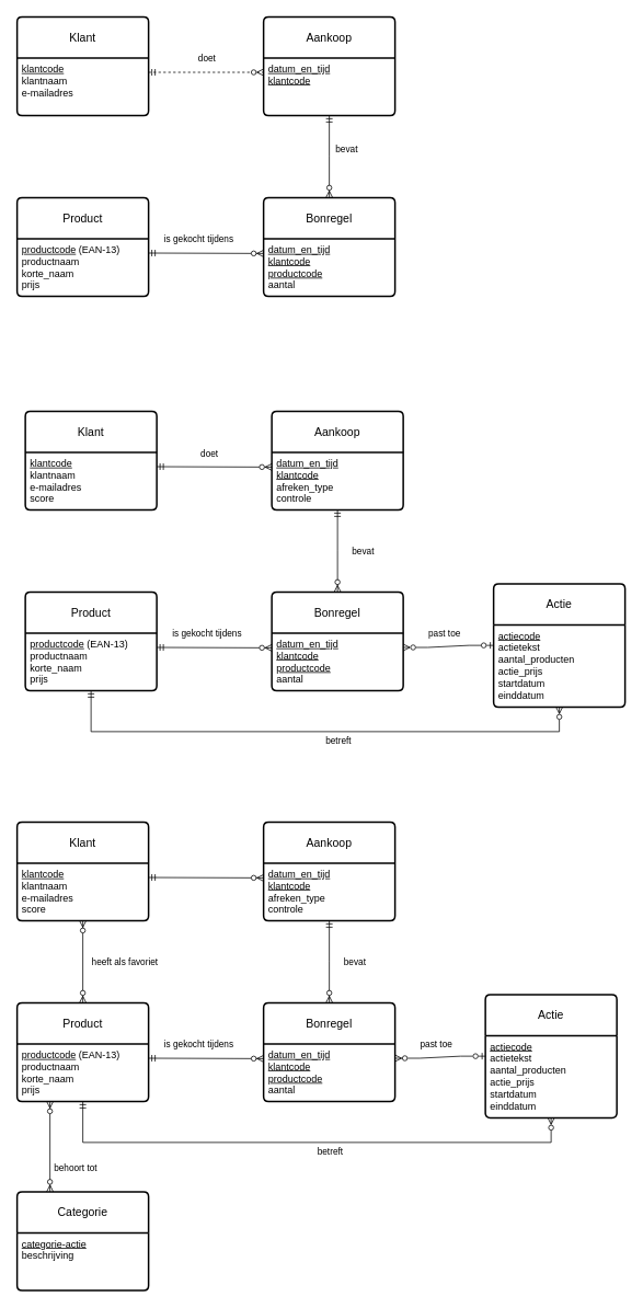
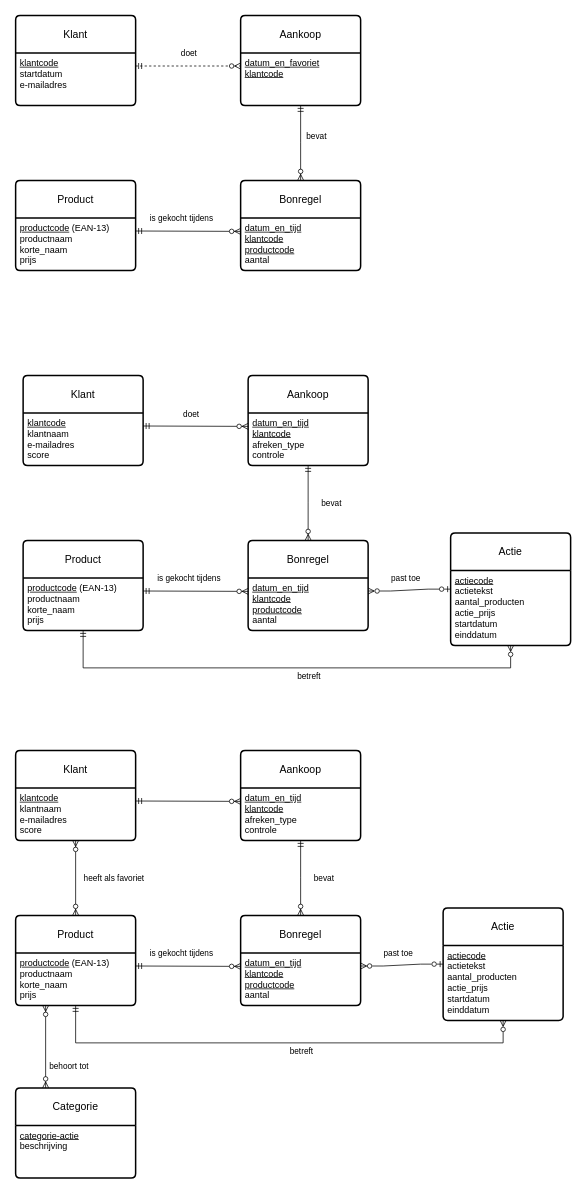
  <mxCell id="0" />
  <mxCell id="1" parent="0" />
  <mxCell id="2" value="Klant" style="swimlane;childLayout=stackLayout;horizontal=1;startSize=50;horizontalStack=0;rounded=1;fontSize=14;fontStyle=0;strokeWidth=2;resizeParent=0;resizeLast=1;shadow=0;dashed=0;align=center;arcSize=4;whiteSpace=wrap;html=1;" vertex="1" parent="1"><mxGeometry x="20" y="20" width="160" height="120" as="geometry" /></mxCell>
- <mxCell id="3" value="&lt;u&gt;klantcode&lt;/u&gt;&lt;div&gt;klantnaam&lt;/div&gt;&lt;div&gt;e-mailadres&lt;/div&gt;" style="align=left;strokeColor=none;fillColor=none;spacingLeft=4;spacingRight=4;fontSize=12;verticalAlign=top;resizable=0;rotatable=0;part=1;html=1;whiteSpace=wrap;" vertex="1" parent="2"><mxGeometry y="50" width="160" height="70" as="geometry" /></mxCell>
+ <mxCell id="3" value="&lt;u&gt;klantcode&lt;/u&gt;&lt;div&gt;startdatum&lt;/div&gt;&lt;div&gt;e-mailadres&lt;/div&gt;" style="align=left;strokeColor=none;fillColor=none;spacingLeft=4;spacingRight=4;fontSize=12;verticalAlign=top;resizable=0;rotatable=0;part=1;html=1;whiteSpace=wrap;" vertex="1" parent="2"><mxGeometry y="50" width="160" height="70" as="geometry" /></mxCell>
  <mxCell id="4" value="Bonregel" style="swimlane;childLayout=stackLayout;horizontal=1;startSize=50;horizontalStack=0;rounded=1;fontSize=14;fontStyle=0;strokeWidth=2;resizeParent=0;resizeLast=1;shadow=0;dashed=0;align=center;arcSize=4;whiteSpace=wrap;html=1;" vertex="1" parent="1"><mxGeometry x="320" y="240" width="160" height="120" as="geometry" /></mxCell>
  <mxCell id="5" value="&lt;u&gt;datum_en_tijd&lt;/u&gt;&lt;div&gt;&lt;u&gt;klantcode&lt;/u&gt;&lt;/div&gt;&lt;div&gt;&lt;u&gt;productcode&lt;br&gt;&lt;/u&gt;&lt;div&gt;aantal&lt;/div&gt;&lt;/div&gt;" style="align=left;strokeColor=none;fillColor=none;spacingLeft=4;spacingRight=4;fontSize=12;verticalAlign=top;resizable=0;rotatable=0;part=1;html=1;whiteSpace=wrap;" vertex="1" parent="4"><mxGeometry y="50" width="160" height="70" as="geometry" /></mxCell>
  <mxCell id="6" value="Product" style="swimlane;childLayout=stackLayout;horizontal=1;startSize=50;horizontalStack=0;rounded=1;fontSize=14;fontStyle=0;strokeWidth=2;resizeParent=0;resizeLast=1;shadow=0;dashed=0;align=center;arcSize=4;whiteSpace=wrap;html=1;" vertex="1" parent="1"><mxGeometry x="20" y="240" width="160" height="120" as="geometry" /></mxCell>
  <mxCell id="7" value="&lt;u&gt;productcode&lt;/u&gt; (EAN-13)&lt;div&gt;productnaam&lt;/div&gt;&lt;div&gt;korte_naam&lt;/div&gt;&lt;div&gt;prijs&lt;/div&gt;" style="align=left;strokeColor=none;fillColor=none;spacingLeft=4;spacingRight=4;fontSize=12;verticalAlign=top;resizable=0;rotatable=0;part=1;html=1;whiteSpace=wrap;" vertex="1" parent="6"><mxGeometry y="50" width="160" height="70" as="geometry" /></mxCell>
  <mxCell id="8" value="" style="edgeStyle=elbowEdgeStyle;fontSize=12;html=1;endArrow=ERzeroToMany;endFill=1;startArrow=ERmandOne;rounded=0;elbow=vertical;entryX=0;entryY=0.25;entryDx=0;entryDy=0;startFill=0;exitX=1;exitY=0.25;exitDx=0;exitDy=0;" edge="1" parent="1" source="7" target="5"><mxGeometry width="100" height="100" relative="1" as="geometry"><mxPoint x="620" y="240" as="sourcePoint" /><mxPoint x="616" y="150" as="targetPoint" /></mxGeometry></mxCell>
  <mxCell id="9" value="is gekocht tijdens" style="edgeLabel;html=1;align=center;verticalAlign=middle;resizable=0;points=[];" vertex="1" connectable="0" parent="8"><mxGeometry x="-0.199" y="4" relative="1" as="geometry"><mxPoint x="5" y="-14" as="offset" /></mxGeometry></mxCell>
  <mxCell id="10" value="Aankoop" style="swimlane;childLayout=stackLayout;horizontal=1;startSize=50;horizontalStack=0;rounded=1;fontSize=14;fontStyle=0;strokeWidth=2;resizeParent=0;resizeLast=1;shadow=0;dashed=0;align=center;arcSize=4;whiteSpace=wrap;html=1;" vertex="1" parent="1"><mxGeometry x="320" y="20" width="160" height="120" as="geometry" /></mxCell>
- <mxCell id="11" value="&lt;u&gt;datum_en_tijd&lt;/u&gt;&lt;div&gt;&lt;u&gt;klantcode&lt;/u&gt;&lt;/div&gt;" style="align=left;strokeColor=none;fillColor=none;spacingLeft=4;spacingRight=4;fontSize=12;verticalAlign=top;resizable=0;rotatable=0;part=1;html=1;whiteSpace=wrap;" vertex="1" parent="10"><mxGeometry y="50" width="160" height="70" as="geometry" /></mxCell>
+ <mxCell id="11" value="&lt;u&gt;datum_en_favoriet&lt;/u&gt;&lt;div&gt;&lt;u&gt;klantcode&lt;/u&gt;&lt;/div&gt;" style="align=left;strokeColor=none;fillColor=none;spacingLeft=4;spacingRight=4;fontSize=12;verticalAlign=top;resizable=0;rotatable=0;part=1;html=1;whiteSpace=wrap;" vertex="1" parent="10"><mxGeometry y="50" width="160" height="70" as="geometry" /></mxCell>
  <mxCell id="12" value="" style="edgeStyle=elbowEdgeStyle;fontSize=12;html=1;endArrow=ERzeroToMany;endFill=1;startArrow=ERmandOne;rounded=0;elbow=horizontal;entryX=0;entryY=0.25;entryDx=0;entryDy=0;startFill=0;exitX=1;exitY=0.25;exitDx=0;exitDy=0;dashed=1;" edge="1" parent="1" source="3" target="11"><mxGeometry width="100" height="100" relative="1" as="geometry"><mxPoint x="210" y="170" as="sourcePoint" /><mxPoint x="350" y="170" as="targetPoint" /></mxGeometry></mxCell>
  <mxCell id="13" value="doet" style="edgeLabel;html=1;align=center;verticalAlign=middle;resizable=0;points=[];" vertex="1" connectable="0" parent="12"><mxGeometry x="0.3" y="2" relative="1" as="geometry"><mxPoint x="-21" y="-15" as="offset" /></mxGeometry></mxCell>
  <mxCell id="14" value="" style="edgeStyle=elbowEdgeStyle;fontSize=12;html=1;endArrow=ERzeroToMany;endFill=1;startArrow=ERmandOne;rounded=0;elbow=vertical;entryX=0.5;entryY=0;entryDx=0;entryDy=0;startFill=0;exitX=0.5;exitY=1;exitDx=0;exitDy=0;" edge="1" parent="1" source="11" target="4"><mxGeometry width="100" height="100" relative="1" as="geometry"><mxPoint x="420" y="190" as="sourcePoint" /><mxPoint x="560" y="190" as="targetPoint" /></mxGeometry></mxCell>
  <mxCell id="15" value="bevat" style="edgeLabel;html=1;align=center;verticalAlign=middle;resizable=0;points=[];" vertex="1" connectable="0" parent="14"><mxGeometry x="-0.26" y="-2" relative="1" as="geometry"><mxPoint x="22" y="3" as="offset" /></mxGeometry></mxCell>
  <mxCell id="16" value="Klant" style="swimlane;childLayout=stackLayout;horizontal=1;startSize=50;horizontalStack=0;rounded=1;fontSize=14;fontStyle=0;strokeWidth=2;resizeParent=0;resizeLast=1;shadow=0;dashed=0;align=center;arcSize=4;whiteSpace=wrap;html=1;" vertex="1" parent="1"><mxGeometry x="30" y="500" width="160" height="120" as="geometry" /></mxCell>
  <mxCell id="17" value="&lt;u&gt;klantcode&lt;/u&gt;&lt;div&gt;klantnaam&lt;/div&gt;&lt;div&gt;e-mailadres&lt;/div&gt;&lt;div&gt;score&lt;/div&gt;" style="align=left;strokeColor=none;fillColor=none;spacingLeft=4;spacingRight=4;fontSize=12;verticalAlign=top;resizable=0;rotatable=0;part=1;html=1;whiteSpace=wrap;" vertex="1" parent="16"><mxGeometry y="50" width="160" height="70" as="geometry" /></mxCell>
  <mxCell id="18" value="Bonregel" style="swimlane;childLayout=stackLayout;horizontal=1;startSize=50;horizontalStack=0;rounded=1;fontSize=14;fontStyle=0;strokeWidth=2;resizeParent=0;resizeLast=1;shadow=0;dashed=0;align=center;arcSize=4;whiteSpace=wrap;html=1;" vertex="1" parent="1"><mxGeometry x="330" y="720" width="160" height="120" as="geometry" /></mxCell>
  <mxCell id="19" value="&lt;u&gt;datum_en_tijd&lt;/u&gt;&lt;div&gt;&lt;u&gt;klantcode&lt;/u&gt;&lt;/div&gt;&lt;div&gt;&lt;u&gt;productcode&lt;br&gt;&lt;/u&gt;&lt;div&gt;aantal&lt;/div&gt;&lt;/div&gt;" style="align=left;strokeColor=none;fillColor=none;spacingLeft=4;spacingRight=4;fontSize=12;verticalAlign=top;resizable=0;rotatable=0;part=1;html=1;whiteSpace=wrap;" vertex="1" parent="18"><mxGeometry y="50" width="160" height="70" as="geometry" /></mxCell>
  <mxCell id="20" value="Product" style="swimlane;childLayout=stackLayout;horizontal=1;startSize=50;horizontalStack=0;rounded=1;fontSize=14;fontStyle=0;strokeWidth=2;resizeParent=0;resizeLast=1;shadow=0;dashed=0;align=center;arcSize=4;whiteSpace=wrap;html=1;" vertex="1" parent="1"><mxGeometry x="30" y="720" width="160" height="120" as="geometry" /></mxCell>
  <mxCell id="21" value="&lt;u&gt;productcode&lt;/u&gt; (EAN-13)&lt;div&gt;productnaam&lt;/div&gt;&lt;div&gt;korte_naam&lt;/div&gt;&lt;div&gt;prijs&lt;/div&gt;" style="align=left;strokeColor=none;fillColor=none;spacingLeft=4;spacingRight=4;fontSize=12;verticalAlign=top;resizable=0;rotatable=0;part=1;html=1;whiteSpace=wrap;" vertex="1" parent="20"><mxGeometry y="50" width="160" height="70" as="geometry" /></mxCell>
  <mxCell id="22" value="" style="edgeStyle=elbowEdgeStyle;fontSize=12;html=1;endArrow=ERzeroToMany;endFill=1;startArrow=ERmandOne;rounded=0;elbow=vertical;entryX=0;entryY=0.25;entryDx=0;entryDy=0;startFill=0;exitX=1;exitY=0.25;exitDx=0;exitDy=0;" edge="1" parent="1" source="21" target="19"><mxGeometry width="100" height="100" relative="1" as="geometry"><mxPoint x="630" y="720" as="sourcePoint" /><mxPoint x="626" y="630" as="targetPoint" /></mxGeometry></mxCell>
  <mxCell id="23" value="Aankoop" style="swimlane;childLayout=stackLayout;horizontal=1;startSize=50;horizontalStack=0;rounded=1;fontSize=14;fontStyle=0;strokeWidth=2;resizeParent=0;resizeLast=1;shadow=0;dashed=0;align=center;arcSize=4;whiteSpace=wrap;html=1;" vertex="1" parent="1"><mxGeometry x="330" y="500" width="160" height="120" as="geometry" /></mxCell>
  <mxCell id="24" value="&lt;u&gt;datum_en_tijd&lt;/u&gt;&lt;div&gt;&lt;u&gt;klantcode&lt;/u&gt;&lt;/div&gt;&lt;div&gt;afreken_type&lt;/div&gt;&lt;div&gt;controle&lt;/div&gt;" style="align=left;strokeColor=none;fillColor=none;spacingLeft=4;spacingRight=4;fontSize=12;verticalAlign=top;resizable=0;rotatable=0;part=1;html=1;whiteSpace=wrap;" vertex="1" parent="23"><mxGeometry y="50" width="160" height="70" as="geometry" /></mxCell>
  <mxCell id="25" value="" style="edgeStyle=elbowEdgeStyle;fontSize=12;html=1;endArrow=ERzeroToMany;endFill=1;startArrow=ERmandOne;rounded=0;elbow=vertical;entryX=0;entryY=0.25;entryDx=0;entryDy=0;startFill=0;exitX=1;exitY=0.25;exitDx=0;exitDy=0;" edge="1" parent="1" source="17" target="24"><mxGeometry width="100" height="100" relative="1" as="geometry"><mxPoint x="220" y="650" as="sourcePoint" /><mxPoint x="360" y="650" as="targetPoint" /></mxGeometry></mxCell>
  <mxCell id="26" value="" style="edgeStyle=elbowEdgeStyle;fontSize=12;html=1;endArrow=ERzeroToMany;endFill=1;startArrow=ERmandOne;rounded=0;elbow=vertical;entryX=0.5;entryY=0;entryDx=0;entryDy=0;startFill=0;exitX=0.5;exitY=1;exitDx=0;exitDy=0;" edge="1" parent="1" source="24" target="18"><mxGeometry width="100" height="100" relative="1" as="geometry"><mxPoint x="430" y="670" as="sourcePoint" /><mxPoint x="570" y="670" as="targetPoint" /></mxGeometry></mxCell>
  <mxCell id="27" value="Actie" style="swimlane;childLayout=stackLayout;horizontal=1;startSize=50;horizontalStack=0;rounded=1;fontSize=14;fontStyle=0;strokeWidth=2;resizeParent=0;resizeLast=1;shadow=0;dashed=0;align=center;arcSize=4;whiteSpace=wrap;html=1;" vertex="1" parent="1"><mxGeometry x="600" y="710" width="160" height="150" as="geometry" /></mxCell>
  <mxCell id="28" value="&lt;u&gt;actiecode&lt;/u&gt;&lt;div&gt;actietekst&lt;/div&gt;&lt;div&gt;aantal_producten&lt;/div&gt;&lt;div&gt;actie_prijs&lt;/div&gt;&lt;div&gt;startdatum&lt;/div&gt;&lt;div&gt;einddatum&lt;/div&gt;" style="align=left;strokeColor=none;fillColor=none;spacingLeft=4;spacingRight=4;fontSize=12;verticalAlign=top;resizable=0;rotatable=0;part=1;html=1;whiteSpace=wrap;" vertex="1" parent="27"><mxGeometry y="50" width="160" height="100" as="geometry" /></mxCell>
  <mxCell id="29" value="" style="edgeStyle=entityRelationEdgeStyle;fontSize=12;html=1;endArrow=ERzeroToOne;startArrow=ERzeroToMany;rounded=0;entryX=0;entryY=0.25;entryDx=0;entryDy=0;exitX=1;exitY=0.25;exitDx=0;exitDy=0;startFill=0;endFill=0;" edge="1" parent="1" source="19" target="28"><mxGeometry width="100" height="100" relative="1" as="geometry"><mxPoint x="370" y="1060" as="sourcePoint" /><mxPoint x="470" y="960" as="targetPoint" /></mxGeometry></mxCell>
  <mxCell id="30" value="past toe" style="edgeLabel;html=1;align=center;verticalAlign=middle;resizable=0;points=[];" vertex="1" connectable="0" parent="29"><mxGeometry x="-0.236" y="1" relative="1" as="geometry"><mxPoint x="8" y="-16" as="offset" /></mxGeometry></mxCell>
  <mxCell id="31" value="" style="edgeStyle=elbowEdgeStyle;fontSize=12;html=1;endArrow=ERzeroToMany;startArrow=ERmandOne;rounded=0;exitX=0.5;exitY=1;exitDx=0;exitDy=0;entryX=0.5;entryY=1;entryDx=0;entryDy=0;elbow=vertical;endFill=0;" edge="1" parent="1" source="21" target="28"><mxGeometry width="100" height="100" relative="1" as="geometry"><mxPoint x="340" y="1040" as="sourcePoint" /><mxPoint x="440" y="940" as="targetPoint" /><Array as="points"><mxPoint x="400" y="890" /></Array></mxGeometry></mxCell>
  <mxCell id="32" value="betreft" style="edgeLabel;html=1;align=center;verticalAlign=middle;resizable=0;points=[];" vertex="1" connectable="0" parent="31"><mxGeometry x="0.172" y="1" relative="1" as="geometry"><mxPoint x="-31" y="11" as="offset" /></mxGeometry></mxCell>
  <mxCell id="33" value="doet" style="edgeLabel;html=1;align=center;verticalAlign=middle;resizable=0;points=[];" vertex="1" connectable="0" parent="1"><mxGeometry x="240" y="80" as="geometry"><mxPoint x="13" y="471" as="offset" /></mxGeometry></mxCell>
  <mxCell id="34" value="is gekocht tijdens" style="edgeLabel;html=1;align=center;verticalAlign=middle;resizable=0;points=[];" vertex="1" connectable="0" parent="1"><mxGeometry x="250" y="770" as="geometry" /></mxCell>
  <mxCell id="35" value="bevat" style="edgeLabel;html=1;align=center;verticalAlign=middle;resizable=0;points=[];" vertex="1" connectable="0" parent="1"><mxGeometry x="420" y="180" as="geometry" /></mxCell>
  <mxCell id="36" value="bevat" style="edgeLabel;html=1;align=center;verticalAlign=middle;resizable=0;points=[];" vertex="1" connectable="0" parent="1"><mxGeometry x="440" y="670" as="geometry" /></mxCell>
  <mxCell id="37" value="Klant" style="swimlane;childLayout=stackLayout;horizontal=1;startSize=50;horizontalStack=0;rounded=1;fontSize=14;fontStyle=0;strokeWidth=2;resizeParent=0;resizeLast=1;shadow=0;dashed=0;align=center;arcSize=4;whiteSpace=wrap;html=1;" vertex="1" parent="1"><mxGeometry x="20" y="1000" width="160" height="120" as="geometry" /></mxCell>
  <mxCell id="38" value="&lt;u&gt;klantcode&lt;/u&gt;&lt;div&gt;klantnaam&lt;/div&gt;&lt;div&gt;e-mailadres&lt;/div&gt;&lt;div&gt;score&lt;/div&gt;" style="align=left;strokeColor=none;fillColor=none;spacingLeft=4;spacingRight=4;fontSize=12;verticalAlign=top;resizable=0;rotatable=0;part=1;html=1;whiteSpace=wrap;" vertex="1" parent="37"><mxGeometry y="50" width="160" height="70" as="geometry" /></mxCell>
  <mxCell id="39" value="Bonregel" style="swimlane;childLayout=stackLayout;horizontal=1;startSize=50;horizontalStack=0;rounded=1;fontSize=14;fontStyle=0;strokeWidth=2;resizeParent=0;resizeLast=1;shadow=0;dashed=0;align=center;arcSize=4;whiteSpace=wrap;html=1;" vertex="1" parent="1"><mxGeometry x="320" y="1220" width="160" height="120" as="geometry" /></mxCell>
  <mxCell id="40" value="&lt;u&gt;datum_en_tijd&lt;/u&gt;&lt;div&gt;&lt;u&gt;klantcode&lt;/u&gt;&lt;/div&gt;&lt;div&gt;&lt;u&gt;productcode&lt;br&gt;&lt;/u&gt;&lt;div&gt;aantal&lt;/div&gt;&lt;/div&gt;" style="align=left;strokeColor=none;fillColor=none;spacingLeft=4;spacingRight=4;fontSize=12;verticalAlign=top;resizable=0;rotatable=0;part=1;html=1;whiteSpace=wrap;" vertex="1" parent="39"><mxGeometry y="50" width="160" height="70" as="geometry" /></mxCell>
  <mxCell id="41" value="Product" style="swimlane;childLayout=stackLayout;horizontal=1;startSize=50;horizontalStack=0;rounded=1;fontSize=14;fontStyle=0;strokeWidth=2;resizeParent=0;resizeLast=1;shadow=0;dashed=0;align=center;arcSize=4;whiteSpace=wrap;html=1;" vertex="1" parent="1"><mxGeometry x="20" y="1220" width="160" height="120" as="geometry" /></mxCell>
  <mxCell id="42" value="&lt;u&gt;productcode&lt;/u&gt; (EAN-13)&lt;div&gt;productnaam&lt;/div&gt;&lt;div&gt;korte_naam&lt;/div&gt;&lt;div&gt;prijs&lt;/div&gt;" style="align=left;strokeColor=none;fillColor=none;spacingLeft=4;spacingRight=4;fontSize=12;verticalAlign=top;resizable=0;rotatable=0;part=1;html=1;whiteSpace=wrap;" vertex="1" parent="41"><mxGeometry y="50" width="160" height="70" as="geometry" /></mxCell>
  <mxCell id="43" value="" style="edgeStyle=elbowEdgeStyle;fontSize=12;html=1;endArrow=ERzeroToMany;endFill=1;startArrow=ERmandOne;rounded=0;elbow=vertical;entryX=0;entryY=0.25;entryDx=0;entryDy=0;startFill=0;exitX=1;exitY=0.25;exitDx=0;exitDy=0;" edge="1" parent="1" source="42" target="40"><mxGeometry width="100" height="100" relative="1" as="geometry"><mxPoint x="620" y="1220" as="sourcePoint" /><mxPoint x="616" y="1130" as="targetPoint" /></mxGeometry></mxCell>
  <mxCell id="44" value="Aankoop" style="swimlane;childLayout=stackLayout;horizontal=1;startSize=50;horizontalStack=0;rounded=1;fontSize=14;fontStyle=0;strokeWidth=2;resizeParent=0;resizeLast=1;shadow=0;dashed=0;align=center;arcSize=4;whiteSpace=wrap;html=1;" vertex="1" parent="1"><mxGeometry x="320" y="1000" width="160" height="120" as="geometry" /></mxCell>
  <mxCell id="45" value="&lt;u&gt;datum_en_tijd&lt;/u&gt;&lt;div&gt;&lt;u&gt;klantcode&lt;/u&gt;&lt;/div&gt;&lt;div&gt;afreken_type&lt;/div&gt;&lt;div&gt;controle&lt;/div&gt;" style="align=left;strokeColor=none;fillColor=none;spacingLeft=4;spacingRight=4;fontSize=12;verticalAlign=top;resizable=0;rotatable=0;part=1;html=1;whiteSpace=wrap;" vertex="1" parent="44"><mxGeometry y="50" width="160" height="70" as="geometry" /></mxCell>
  <mxCell id="46" value="" style="edgeStyle=elbowEdgeStyle;fontSize=12;html=1;endArrow=ERzeroToMany;endFill=1;startArrow=ERmandOne;rounded=0;elbow=vertical;entryX=0;entryY=0.25;entryDx=0;entryDy=0;startFill=0;exitX=1;exitY=0.25;exitDx=0;exitDy=0;" edge="1" parent="1" source="38" target="45"><mxGeometry width="100" height="100" relative="1" as="geometry"><mxPoint x="210" y="1150" as="sourcePoint" /><mxPoint x="350" y="1150" as="targetPoint" /></mxGeometry></mxCell>
  <mxCell id="47" value="" style="edgeStyle=elbowEdgeStyle;fontSize=12;html=1;endArrow=ERzeroToMany;endFill=1;startArrow=ERmandOne;rounded=0;elbow=vertical;entryX=0.5;entryY=0;entryDx=0;entryDy=0;startFill=0;exitX=0.5;exitY=1;exitDx=0;exitDy=0;" edge="1" parent="1" source="45" target="39"><mxGeometry width="100" height="100" relative="1" as="geometry"><mxPoint x="420" y="1170" as="sourcePoint" /><mxPoint x="560" y="1170" as="targetPoint" /></mxGeometry></mxCell>
  <mxCell id="48" value="Actie" style="swimlane;childLayout=stackLayout;horizontal=1;startSize=50;horizontalStack=0;rounded=1;fontSize=14;fontStyle=0;strokeWidth=2;resizeParent=0;resizeLast=1;shadow=0;dashed=0;align=center;arcSize=4;whiteSpace=wrap;html=1;" vertex="1" parent="1"><mxGeometry x="590" y="1210" width="160" height="150" as="geometry" /></mxCell>
  <mxCell id="49" value="&lt;u&gt;actiecode&lt;/u&gt;&lt;div&gt;actietekst&lt;/div&gt;&lt;div&gt;aantal_producten&lt;/div&gt;&lt;div&gt;actie_prijs&lt;/div&gt;&lt;div&gt;startdatum&lt;/div&gt;&lt;div&gt;einddatum&lt;/div&gt;" style="align=left;strokeColor=none;fillColor=none;spacingLeft=4;spacingRight=4;fontSize=12;verticalAlign=top;resizable=0;rotatable=0;part=1;html=1;whiteSpace=wrap;" vertex="1" parent="48"><mxGeometry y="50" width="160" height="100" as="geometry" /></mxCell>
  <mxCell id="50" value="" style="edgeStyle=entityRelationEdgeStyle;fontSize=12;html=1;endArrow=ERzeroToOne;startArrow=ERzeroToMany;rounded=0;entryX=0;entryY=0.25;entryDx=0;entryDy=0;exitX=1;exitY=0.25;exitDx=0;exitDy=0;startFill=0;endFill=0;" edge="1" parent="1" source="40" target="49"><mxGeometry width="100" height="100" relative="1" as="geometry"><mxPoint x="360" y="1560" as="sourcePoint" /><mxPoint x="460" y="1460" as="targetPoint" /></mxGeometry></mxCell>
  <mxCell id="51" value="past toe" style="edgeLabel;html=1;align=center;verticalAlign=middle;resizable=0;points=[];" vertex="1" connectable="0" parent="50"><mxGeometry x="-0.236" y="1" relative="1" as="geometry"><mxPoint x="8" y="-16" as="offset" /></mxGeometry></mxCell>
  <mxCell id="52" value="" style="edgeStyle=elbowEdgeStyle;fontSize=12;html=1;endArrow=ERzeroToMany;startArrow=ERmandOne;rounded=0;exitX=0.5;exitY=1;exitDx=0;exitDy=0;entryX=0.5;entryY=1;entryDx=0;entryDy=0;elbow=vertical;endFill=0;" edge="1" parent="1" source="42" target="49"><mxGeometry width="100" height="100" relative="1" as="geometry"><mxPoint x="330" y="1540" as="sourcePoint" /><mxPoint x="430" y="1440" as="targetPoint" /><Array as="points"><mxPoint x="390" y="1390" /></Array></mxGeometry></mxCell>
  <mxCell id="53" value="betreft" style="edgeLabel;html=1;align=center;verticalAlign=middle;resizable=0;points=[];" vertex="1" connectable="0" parent="52"><mxGeometry x="0.172" y="1" relative="1" as="geometry"><mxPoint x="-31" y="11" as="offset" /></mxGeometry></mxCell>
  <mxCell id="54" value="is gekocht tijdens" style="edgeLabel;html=1;align=center;verticalAlign=middle;resizable=0;points=[];" vertex="1" connectable="0" parent="1"><mxGeometry x="240" y="1270" as="geometry" /></mxCell>
  <mxCell id="55" value="bevat" style="edgeLabel;html=1;align=center;verticalAlign=middle;resizable=0;points=[];" vertex="1" connectable="0" parent="1"><mxGeometry x="430" y="1170" as="geometry" /></mxCell>
  <mxCell id="56" value="" style="edgeStyle=elbowEdgeStyle;fontSize=12;html=1;endArrow=ERzeroToMany;endFill=1;startArrow=ERzeroToMany;rounded=0;entryX=0.5;entryY=1;entryDx=0;entryDy=0;exitX=0.5;exitY=0;exitDx=0;exitDy=0;elbow=horizontal;" edge="1" parent="1" source="41" target="38"><mxGeometry width="100" height="100" relative="1" as="geometry"><mxPoint x="-10" y="1560" as="sourcePoint" /><mxPoint x="90" y="1460" as="targetPoint" /></mxGeometry></mxCell>
  <mxCell id="57" value="heeft als favoriet" style="edgeLabel;html=1;align=center;verticalAlign=middle;resizable=0;points=[];" vertex="1" connectable="0" parent="56"><mxGeometry x="-0.28" y="1" relative="1" as="geometry"><mxPoint x="51" y="-14" as="offset" /></mxGeometry></mxCell>
  <mxCell id="58" value="Categorie" style="swimlane;childLayout=stackLayout;horizontal=1;startSize=50;horizontalStack=0;rounded=1;fontSize=14;fontStyle=0;strokeWidth=2;resizeParent=0;resizeLast=1;shadow=0;dashed=0;align=center;arcSize=4;whiteSpace=wrap;html=1;" vertex="1" parent="1"><mxGeometry x="20" y="1450" width="160" height="120" as="geometry" /></mxCell>
  <mxCell id="59" value="&lt;u&gt;categorie-actie&lt;/u&gt;&lt;div&gt;beschrijving&lt;/div&gt;" style="align=left;strokeColor=none;fillColor=none;spacingLeft=4;spacingRight=4;fontSize=12;verticalAlign=top;resizable=0;rotatable=0;part=1;html=1;whiteSpace=wrap;" vertex="1" parent="58"><mxGeometry y="50" width="160" height="70" as="geometry" /></mxCell>
  <mxCell id="60" value="" style="edgeStyle=elbowEdgeStyle;fontSize=12;html=1;endArrow=ERzeroToMany;endFill=1;startArrow=ERzeroToMany;rounded=0;exitX=0.25;exitY=0;exitDx=0;exitDy=0;entryX=0.25;entryY=1;entryDx=0;entryDy=0;elbow=horizontal;" edge="1" parent="1" source="58" target="42"><mxGeometry width="100" height="100" relative="1" as="geometry"><mxPoint x="210" y="1690" as="sourcePoint" /><mxPoint x="310" y="1590" as="targetPoint" /></mxGeometry></mxCell>
  <mxCell id="61" value="behoort tot" style="edgeLabel;html=1;align=center;verticalAlign=middle;resizable=0;points=[];" vertex="1" connectable="0" parent="60"><mxGeometry x="-0.255" relative="1" as="geometry"><mxPoint x="30" y="11" as="offset" /></mxGeometry></mxCell>
